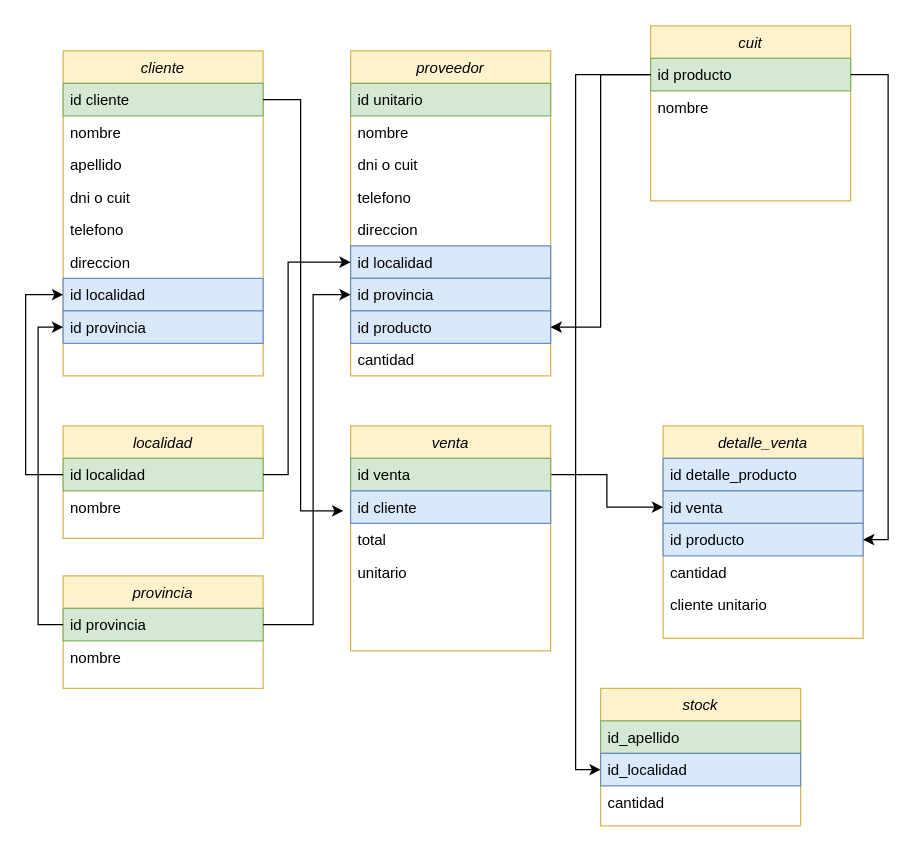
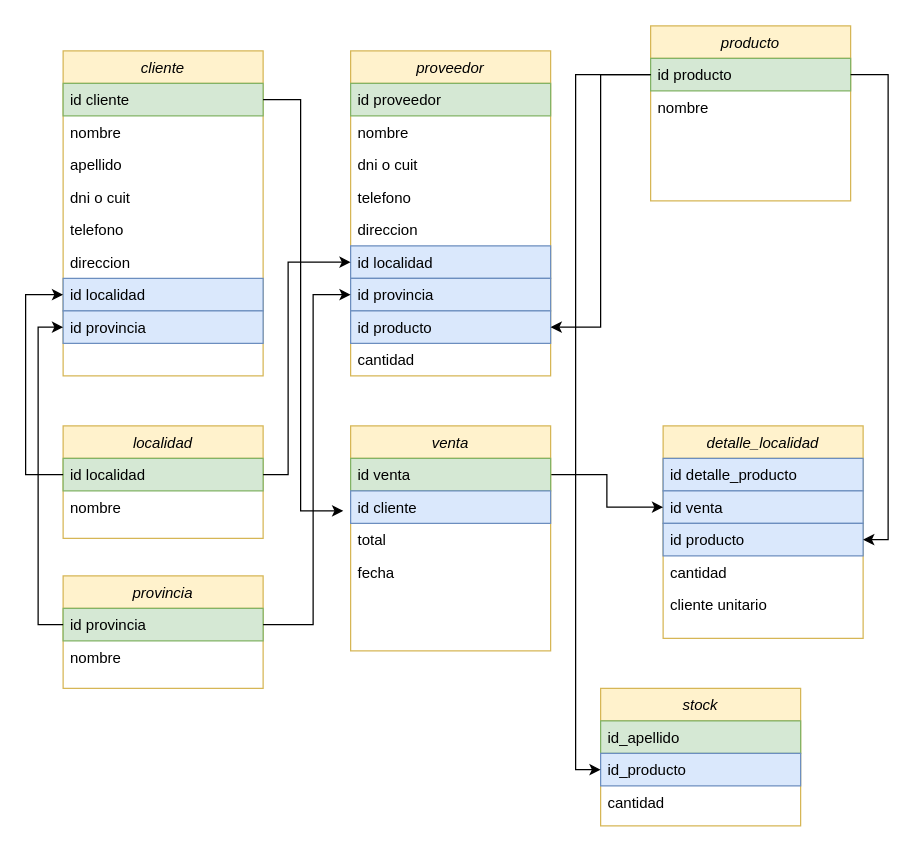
  <mxCell id="0" />
  <mxCell id="1" parent="0" />
  <mxCell id="2" value="cliente" style="swimlane;fontStyle=2;align=center;verticalAlign=top;childLayout=stackLayout;horizontal=1;startSize=26;horizontalStack=0;resizeParent=1;resizeLast=0;collapsible=1;marginBottom=0;rounded=0;shadow=0;strokeWidth=1;fillColor=#fff2cc;strokeColor=#d6b656;" parent="1" vertex="1"><mxGeometry x="50" y="40" width="160" height="260" as="geometry"><mxRectangle x="110" y="90" width="160" height="26" as="alternateBounds" /></mxGeometry></mxCell>
  <mxCell id="3" value="id cliente" style="text;align=left;verticalAlign=top;spacingLeft=4;spacingRight=4;overflow=hidden;rotatable=0;points=[[0,0.5],[1,0.5]];portConstraint=eastwest;fillColor=#d5e8d4;strokeColor=#82b366;" vertex="1" parent="2"><mxGeometry y="26" width="160" height="26" as="geometry" /></mxCell>
  <mxCell id="4" value="nombre" style="text;align=left;verticalAlign=top;spacingLeft=4;spacingRight=4;overflow=hidden;rotatable=0;points=[[0,0.5],[1,0.5]];portConstraint=eastwest;" parent="2" vertex="1"><mxGeometry y="52" width="160" height="26" as="geometry" /></mxCell>
  <mxCell id="5" value="apellido" style="text;align=left;verticalAlign=top;spacingLeft=4;spacingRight=4;overflow=hidden;rotatable=0;points=[[0,0.5],[1,0.5]];portConstraint=eastwest;rounded=0;shadow=0;html=0;" vertex="1" parent="2"><mxGeometry y="78" width="160" height="26" as="geometry" /></mxCell>
  <mxCell id="6" value="dni o cuit" style="text;align=left;verticalAlign=top;spacingLeft=4;spacingRight=4;overflow=hidden;rotatable=0;points=[[0,0.5],[1,0.5]];portConstraint=eastwest;rounded=0;shadow=0;html=0;" vertex="1" parent="2"><mxGeometry y="104" width="160" height="26" as="geometry" /></mxCell>
  <mxCell id="7" value="telefono" style="text;align=left;verticalAlign=top;spacingLeft=4;spacingRight=4;overflow=hidden;rotatable=0;points=[[0,0.5],[1,0.5]];portConstraint=eastwest;rounded=0;shadow=0;html=0;" parent="2" vertex="1"><mxGeometry y="130" width="160" height="26" as="geometry" /></mxCell>
  <mxCell id="8" value="direccion" style="text;align=left;verticalAlign=top;spacingLeft=4;spacingRight=4;overflow=hidden;rotatable=0;points=[[0,0.5],[1,0.5]];portConstraint=eastwest;rounded=0;shadow=0;html=0;" vertex="1" parent="2"><mxGeometry y="156" width="160" height="26" as="geometry" /></mxCell>
  <mxCell id="9" value="id localidad" style="text;align=left;verticalAlign=top;spacingLeft=4;spacingRight=4;overflow=hidden;rotatable=0;points=[[0,0.5],[1,0.5]];portConstraint=eastwest;rounded=0;shadow=0;html=0;fillColor=#dae8fc;strokeColor=#6c8ebf;" vertex="1" parent="2"><mxGeometry y="182" width="160" height="26" as="geometry" /></mxCell>
  <mxCell id="10" value="id provincia" style="text;align=left;verticalAlign=top;spacingLeft=4;spacingRight=4;overflow=hidden;rotatable=0;points=[[0,0.5],[1,0.5]];portConstraint=eastwest;rounded=0;shadow=0;html=0;fillColor=#dae8fc;strokeColor=#6c8ebf;" vertex="1" parent="2"><mxGeometry y="208" width="160" height="26" as="geometry" /></mxCell>
  <mxCell id="11" value="proveedor" style="swimlane;fontStyle=2;align=center;verticalAlign=top;childLayout=stackLayout;horizontal=1;startSize=26;horizontalStack=0;resizeParent=1;resizeLast=0;collapsible=1;marginBottom=0;rounded=0;shadow=0;strokeWidth=1;fillColor=#fff2cc;strokeColor=#d6b656;" vertex="1" parent="1"><mxGeometry x="280" y="40" width="160" height="260" as="geometry"><mxRectangle x="110" y="90" width="160" height="26" as="alternateBounds" /></mxGeometry></mxCell>
- <mxCell id="12" value="id unitario" style="text;align=left;verticalAlign=top;spacingLeft=4;spacingRight=4;overflow=hidden;rotatable=0;points=[[0,0.5],[1,0.5]];portConstraint=eastwest;fillColor=#d5e8d4;strokeColor=#82b366;" vertex="1" parent="11"><mxGeometry y="26" width="160" height="26" as="geometry" /></mxCell>
+ <mxCell id="12" value="id proveedor" style="text;align=left;verticalAlign=top;spacingLeft=4;spacingRight=4;overflow=hidden;rotatable=0;points=[[0,0.5],[1,0.5]];portConstraint=eastwest;fillColor=#d5e8d4;strokeColor=#82b366;" vertex="1" parent="11"><mxGeometry y="26" width="160" height="26" as="geometry" /></mxCell>
  <mxCell id="13" value="nombre" style="text;align=left;verticalAlign=top;spacingLeft=4;spacingRight=4;overflow=hidden;rotatable=0;points=[[0,0.5],[1,0.5]];portConstraint=eastwest;" vertex="1" parent="11"><mxGeometry y="52" width="160" height="26" as="geometry" /></mxCell>
  <mxCell id="14" value="dni o cuit" style="text;align=left;verticalAlign=top;spacingLeft=4;spacingRight=4;overflow=hidden;rotatable=0;points=[[0,0.5],[1,0.5]];portConstraint=eastwest;rounded=0;shadow=0;html=0;" vertex="1" parent="11"><mxGeometry y="78" width="160" height="26" as="geometry" /></mxCell>
  <mxCell id="15" value="telefono" style="text;align=left;verticalAlign=top;spacingLeft=4;spacingRight=4;overflow=hidden;rotatable=0;points=[[0,0.5],[1,0.5]];portConstraint=eastwest;rounded=0;shadow=0;html=0;" vertex="1" parent="11"><mxGeometry y="104" width="160" height="26" as="geometry" /></mxCell>
  <mxCell id="16" value="direccion" style="text;align=left;verticalAlign=top;spacingLeft=4;spacingRight=4;overflow=hidden;rotatable=0;points=[[0,0.5],[1,0.5]];portConstraint=eastwest;rounded=0;shadow=0;html=0;" vertex="1" parent="11"><mxGeometry y="130" width="160" height="26" as="geometry" /></mxCell>
  <mxCell id="17" value="id localidad" style="text;align=left;verticalAlign=top;spacingLeft=4;spacingRight=4;overflow=hidden;rotatable=0;points=[[0,0.5],[1,0.5]];portConstraint=eastwest;rounded=0;shadow=0;html=0;fillColor=#dae8fc;strokeColor=#6c8ebf;" vertex="1" parent="11"><mxGeometry y="156" width="160" height="26" as="geometry" /></mxCell>
  <mxCell id="18" value="id provincia" style="text;align=left;verticalAlign=top;spacingLeft=4;spacingRight=4;overflow=hidden;rotatable=0;points=[[0,0.5],[1,0.5]];portConstraint=eastwest;rounded=0;shadow=0;html=0;fillColor=#dae8fc;strokeColor=#6c8ebf;" vertex="1" parent="11"><mxGeometry y="182" width="160" height="26" as="geometry" /></mxCell>
  <mxCell id="19" value="id producto" style="text;align=left;verticalAlign=top;spacingLeft=4;spacingRight=4;overflow=hidden;rotatable=0;points=[[0,0.5],[1,0.5]];portConstraint=eastwest;rounded=0;shadow=0;html=0;fillColor=#dae8fc;strokeColor=#6c8ebf;" vertex="1" parent="11"><mxGeometry y="208" width="160" height="26" as="geometry" /></mxCell>
  <mxCell id="20" value="cantidad" style="text;align=left;verticalAlign=top;spacingLeft=4;spacingRight=4;overflow=hidden;rotatable=0;points=[[0,0.5],[1,0.5]];portConstraint=eastwest;" vertex="1" parent="11"><mxGeometry y="234" width="160" height="26" as="geometry" /></mxCell>
- <mxCell id="21" value="cuit" style="swimlane;fontStyle=2;align=center;verticalAlign=top;childLayout=stackLayout;horizontal=1;startSize=26;horizontalStack=0;resizeParent=1;resizeLast=0;collapsible=1;marginBottom=0;rounded=0;shadow=0;strokeWidth=1;fillColor=#fff2cc;strokeColor=#d6b656;" vertex="1" parent="1"><mxGeometry x="520" y="20" width="160" height="140" as="geometry"><mxRectangle x="110" y="90" width="160" height="26" as="alternateBounds" /></mxGeometry></mxCell>
+ <mxCell id="21" value="producto" style="swimlane;fontStyle=2;align=center;verticalAlign=top;childLayout=stackLayout;horizontal=1;startSize=26;horizontalStack=0;resizeParent=1;resizeLast=0;collapsible=1;marginBottom=0;rounded=0;shadow=0;strokeWidth=1;fillColor=#fff2cc;strokeColor=#d6b656;" vertex="1" parent="1"><mxGeometry x="520" y="20" width="160" height="140" as="geometry"><mxRectangle x="110" y="90" width="160" height="26" as="alternateBounds" /></mxGeometry></mxCell>
  <mxCell id="22" value="id producto" style="text;align=left;verticalAlign=top;spacingLeft=4;spacingRight=4;overflow=hidden;rotatable=0;points=[[0,0.5],[1,0.5]];portConstraint=eastwest;fillColor=#d5e8d4;strokeColor=#82b366;" vertex="1" parent="21"><mxGeometry y="26" width="160" height="26" as="geometry" /></mxCell>
  <mxCell id="23" value="nombre" style="text;align=left;verticalAlign=top;spacingLeft=4;spacingRight=4;overflow=hidden;rotatable=0;points=[[0,0.5],[1,0.5]];portConstraint=eastwest;" vertex="1" parent="21"><mxGeometry y="52" width="160" height="26" as="geometry" /></mxCell>
  <mxCell id="24" value="localidad" style="swimlane;fontStyle=2;align=center;verticalAlign=top;childLayout=stackLayout;horizontal=1;startSize=26;horizontalStack=0;resizeParent=1;resizeLast=0;collapsible=1;marginBottom=0;rounded=0;shadow=0;strokeWidth=1;fillColor=#fff2cc;strokeColor=#d6b656;" vertex="1" parent="1"><mxGeometry x="50" y="340" width="160" height="90" as="geometry"><mxRectangle x="110" y="90" width="160" height="26" as="alternateBounds" /></mxGeometry></mxCell>
  <mxCell id="25" value="id localidad" style="text;align=left;verticalAlign=top;spacingLeft=4;spacingRight=4;overflow=hidden;rotatable=0;points=[[0,0.5],[1,0.5]];portConstraint=eastwest;fillColor=#d5e8d4;strokeColor=#82b366;" vertex="1" parent="24"><mxGeometry y="26" width="160" height="26" as="geometry" /></mxCell>
  <mxCell id="26" value="nombre" style="text;align=left;verticalAlign=top;spacingLeft=4;spacingRight=4;overflow=hidden;rotatable=0;points=[[0,0.5],[1,0.5]];portConstraint=eastwest;" vertex="1" parent="24"><mxGeometry y="52" width="160" height="26" as="geometry" /></mxCell>
  <mxCell id="27" value="provincia" style="swimlane;fontStyle=2;align=center;verticalAlign=top;childLayout=stackLayout;horizontal=1;startSize=26;horizontalStack=0;resizeParent=1;resizeLast=0;collapsible=1;marginBottom=0;rounded=0;shadow=0;strokeWidth=1;fillColor=#fff2cc;strokeColor=#d6b656;" vertex="1" parent="1"><mxGeometry x="50" y="460" width="160" height="90" as="geometry"><mxRectangle x="110" y="90" width="160" height="26" as="alternateBounds" /></mxGeometry></mxCell>
  <mxCell id="28" value="id provincia" style="text;align=left;verticalAlign=top;spacingLeft=4;spacingRight=4;overflow=hidden;rotatable=0;points=[[0,0.5],[1,0.5]];portConstraint=eastwest;fillColor=#d5e8d4;strokeColor=#82b366;" vertex="1" parent="27"><mxGeometry y="26" width="160" height="26" as="geometry" /></mxCell>
  <mxCell id="29" value="nombre" style="text;align=left;verticalAlign=top;spacingLeft=4;spacingRight=4;overflow=hidden;rotatable=0;points=[[0,0.5],[1,0.5]];portConstraint=eastwest;" vertex="1" parent="27"><mxGeometry y="52" width="160" height="26" as="geometry" /></mxCell>
  <mxCell id="30" style="edgeStyle=orthogonalEdgeStyle;rounded=0;orthogonalLoop=1;jettySize=auto;html=1;exitX=0;exitY=0.5;exitDx=0;exitDy=0;entryX=0;entryY=0.75;entryDx=0;entryDy=0;" edge="1" parent="1" source="25" target="2"><mxGeometry relative="1" as="geometry"><Array as="points"><mxPoint x="20" y="379" /><mxPoint x="20" y="235" /></Array></mxGeometry></mxCell>
  <mxCell id="31" style="edgeStyle=orthogonalEdgeStyle;rounded=0;orthogonalLoop=1;jettySize=auto;html=1;exitX=0;exitY=0.5;exitDx=0;exitDy=0;entryX=0;entryY=0.5;entryDx=0;entryDy=0;" edge="1" parent="1" source="28" target="10"><mxGeometry relative="1" as="geometry" /></mxCell>
  <mxCell id="32" style="edgeStyle=orthogonalEdgeStyle;rounded=0;orthogonalLoop=1;jettySize=auto;html=1;exitX=0;exitY=0.5;exitDx=0;exitDy=0;entryX=1;entryY=0.5;entryDx=0;entryDy=0;" edge="1" parent="1" source="22" target="19"><mxGeometry relative="1" as="geometry" /></mxCell>
  <mxCell id="33" style="edgeStyle=orthogonalEdgeStyle;rounded=0;orthogonalLoop=1;jettySize=auto;html=1;exitX=1;exitY=0.5;exitDx=0;exitDy=0;" edge="1" parent="1" source="25" target="17"><mxGeometry relative="1" as="geometry"><Array as="points"><mxPoint x="230" y="379" /><mxPoint x="230" y="209" /></Array></mxGeometry></mxCell>
  <mxCell id="34" style="edgeStyle=orthogonalEdgeStyle;rounded=0;orthogonalLoop=1;jettySize=auto;html=1;exitX=1;exitY=0.5;exitDx=0;exitDy=0;entryX=0;entryY=0.75;entryDx=0;entryDy=0;" edge="1" parent="1" source="28" target="11"><mxGeometry relative="1" as="geometry"><Array as="points"><mxPoint x="250" y="499" /><mxPoint x="250" y="235" /></Array></mxGeometry></mxCell>
- <mxCell id="35" value="detalle_venta" style="swimlane;fontStyle=2;align=center;verticalAlign=top;childLayout=stackLayout;horizontal=1;startSize=26;horizontalStack=0;resizeParent=1;resizeLast=0;collapsible=1;marginBottom=0;rounded=0;shadow=0;strokeWidth=1;fillColor=#fff2cc;strokeColor=#d6b656;" vertex="1" parent="1"><mxGeometry x="530" y="340" width="160" height="170" as="geometry"><mxRectangle x="110" y="90" width="160" height="26" as="alternateBounds" /></mxGeometry></mxCell>
+ <mxCell id="35" value="detalle_localidad" style="swimlane;fontStyle=2;align=center;verticalAlign=top;childLayout=stackLayout;horizontal=1;startSize=26;horizontalStack=0;resizeParent=1;resizeLast=0;collapsible=1;marginBottom=0;rounded=0;shadow=0;strokeWidth=1;fillColor=#fff2cc;strokeColor=#d6b656;" vertex="1" parent="1"><mxGeometry x="530" y="340" width="160" height="170" as="geometry"><mxRectangle x="110" y="90" width="160" height="26" as="alternateBounds" /></mxGeometry></mxCell>
  <mxCell id="36" value="id detalle_producto" style="text;align=left;verticalAlign=top;spacingLeft=4;spacingRight=4;overflow=hidden;rotatable=0;points=[[0,0.5],[1,0.5]];portConstraint=eastwest;fillColor=#dae8fc;strokeColor=#6c8ebf;" vertex="1" parent="35"><mxGeometry y="26" width="160" height="26" as="geometry" /></mxCell>
  <mxCell id="37" value="id venta" style="text;align=left;verticalAlign=top;spacingLeft=4;spacingRight=4;overflow=hidden;rotatable=0;points=[[0,0.5],[1,0.5]];portConstraint=eastwest;fillColor=#dae8fc;strokeColor=#6c8ebf;" vertex="1" parent="35"><mxGeometry y="52" width="160" height="26" as="geometry" /></mxCell>
  <mxCell id="38" value="id producto" style="text;align=left;verticalAlign=top;spacingLeft=4;spacingRight=4;overflow=hidden;rotatable=0;points=[[0,0.5],[1,0.5]];portConstraint=eastwest;rounded=0;shadow=0;html=0;fillColor=#dae8fc;strokeColor=#6c8ebf;" vertex="1" parent="35"><mxGeometry y="78" width="160" height="26" as="geometry" /></mxCell>
  <mxCell id="39" value="cantidad" style="text;align=left;verticalAlign=top;spacingLeft=4;spacingRight=4;overflow=hidden;rotatable=0;points=[[0,0.5],[1,0.5]];portConstraint=eastwest;" vertex="1" parent="35"><mxGeometry y="104" width="160" height="26" as="geometry" /></mxCell>
  <mxCell id="40" value="cliente unitario" style="text;align=left;verticalAlign=top;spacingLeft=4;spacingRight=4;overflow=hidden;rotatable=0;points=[[0,0.5],[1,0.5]];portConstraint=eastwest;" vertex="1" parent="35"><mxGeometry y="130" width="160" height="26" as="geometry" /></mxCell>
  <mxCell id="41" style="edgeStyle=orthogonalEdgeStyle;rounded=0;orthogonalLoop=1;jettySize=auto;html=1;exitX=1;exitY=0.5;exitDx=0;exitDy=0;entryX=1;entryY=0.5;entryDx=0;entryDy=0;" edge="1" parent="1" source="22" target="38"><mxGeometry relative="1" as="geometry" /></mxCell>
  <mxCell id="42" style="edgeStyle=orthogonalEdgeStyle;rounded=0;orthogonalLoop=1;jettySize=auto;html=1;exitX=1;exitY=0.5;exitDx=0;exitDy=0;entryX=0;entryY=0.5;entryDx=0;entryDy=0;" edge="1" parent="1" source="44" target="37"><mxGeometry relative="1" as="geometry" /></mxCell>
  <mxCell id="43" value="venta" style="swimlane;fontStyle=2;align=center;verticalAlign=top;childLayout=stackLayout;horizontal=1;startSize=26;horizontalStack=0;resizeParent=1;resizeLast=0;collapsible=1;marginBottom=0;rounded=0;shadow=0;strokeWidth=1;fillColor=#fff2cc;strokeColor=#d6b656;" vertex="1" parent="1"><mxGeometry x="280" y="340" width="160" height="180" as="geometry"><mxRectangle x="110" y="90" width="160" height="26" as="alternateBounds" /></mxGeometry></mxCell>
  <mxCell id="44" value="id venta" style="text;align=left;verticalAlign=top;spacingLeft=4;spacingRight=4;overflow=hidden;rotatable=0;points=[[0,0.5],[1,0.5]];portConstraint=eastwest;fillColor=#d5e8d4;strokeColor=#82b366;" vertex="1" parent="43"><mxGeometry y="26" width="160" height="26" as="geometry" /></mxCell>
  <mxCell id="45" value="id cliente" style="text;align=left;verticalAlign=top;spacingLeft=4;spacingRight=4;overflow=hidden;rotatable=0;points=[[0,0.5],[1,0.5]];portConstraint=eastwest;fillColor=#dae8fc;strokeColor=#6c8ebf;" vertex="1" parent="43"><mxGeometry y="52" width="160" height="26" as="geometry" /></mxCell>
  <mxCell id="46" value="total" style="text;align=left;verticalAlign=top;spacingLeft=4;spacingRight=4;overflow=hidden;rotatable=0;points=[[0,0.5],[1,0.5]];portConstraint=eastwest;" vertex="1" parent="43"><mxGeometry y="78" width="160" height="26" as="geometry" /></mxCell>
- <mxCell id="47" value="unitario" style="text;align=left;verticalAlign=top;spacingLeft=4;spacingRight=4;overflow=hidden;rotatable=0;points=[[0,0.5],[1,0.5]];portConstraint=eastwest;" vertex="1" parent="43"><mxGeometry y="104" width="160" height="26" as="geometry" /></mxCell>
+ <mxCell id="47" value="fecha" style="text;align=left;verticalAlign=top;spacingLeft=4;spacingRight=4;overflow=hidden;rotatable=0;points=[[0,0.5],[1,0.5]];portConstraint=eastwest;" vertex="1" parent="43"><mxGeometry y="104" width="160" height="26" as="geometry" /></mxCell>
  <mxCell id="48" style="edgeStyle=orthogonalEdgeStyle;rounded=0;orthogonalLoop=1;jettySize=auto;html=1;exitX=1;exitY=0.5;exitDx=0;exitDy=0;entryX=-0.037;entryY=0.615;entryDx=0;entryDy=0;entryPerimeter=0;" edge="1" parent="1" source="3" target="45"><mxGeometry relative="1" as="geometry"><Array as="points"><mxPoint x="240" y="79" /><mxPoint x="240" y="408" /></Array></mxGeometry></mxCell>
  <mxCell id="49" value="stock" style="swimlane;fontStyle=2;align=center;verticalAlign=top;childLayout=stackLayout;horizontal=1;startSize=26;horizontalStack=0;resizeParent=1;resizeLast=0;collapsible=1;marginBottom=0;rounded=0;shadow=0;strokeWidth=1;fillColor=#fff2cc;strokeColor=#d6b656;" vertex="1" parent="1"><mxGeometry x="480" y="550" width="160" height="110" as="geometry"><mxRectangle x="110" y="90" width="160" height="26" as="alternateBounds" /></mxGeometry></mxCell>
  <mxCell id="50" value="id_apellido" style="text;align=left;verticalAlign=top;spacingLeft=4;spacingRight=4;overflow=hidden;rotatable=0;points=[[0,0.5],[1,0.5]];portConstraint=eastwest;fillColor=#d5e8d4;strokeColor=#82b366;" vertex="1" parent="49"><mxGeometry y="26" width="160" height="26" as="geometry" /></mxCell>
- <mxCell id="51" value="id_localidad" style="text;align=left;verticalAlign=top;spacingLeft=4;spacingRight=4;overflow=hidden;rotatable=0;points=[[0,0.5],[1,0.5]];portConstraint=eastwest;fillColor=#dae8fc;strokeColor=#6c8ebf;" vertex="1" parent="49"><mxGeometry y="52" width="160" height="26" as="geometry" /></mxCell>
+ <mxCell id="51" value="id_producto" style="text;align=left;verticalAlign=top;spacingLeft=4;spacingRight=4;overflow=hidden;rotatable=0;points=[[0,0.5],[1,0.5]];portConstraint=eastwest;fillColor=#dae8fc;strokeColor=#6c8ebf;" vertex="1" parent="49"><mxGeometry y="52" width="160" height="26" as="geometry" /></mxCell>
  <mxCell id="52" value="cantidad" style="text;align=left;verticalAlign=top;spacingLeft=4;spacingRight=4;overflow=hidden;rotatable=0;points=[[0,0.5],[1,0.5]];portConstraint=eastwest;" vertex="1" parent="49"><mxGeometry y="78" width="160" height="26" as="geometry" /></mxCell>
  <mxCell id="53" style="edgeStyle=orthogonalEdgeStyle;rounded=0;orthogonalLoop=1;jettySize=auto;html=1;exitX=0;exitY=0.5;exitDx=0;exitDy=0;entryX=0;entryY=0.5;entryDx=0;entryDy=0;" edge="1" parent="1" source="22" target="51"><mxGeometry relative="1" as="geometry"><Array as="points"><mxPoint x="460" y="59" /><mxPoint x="460" y="615" /></Array></mxGeometry></mxCell>
